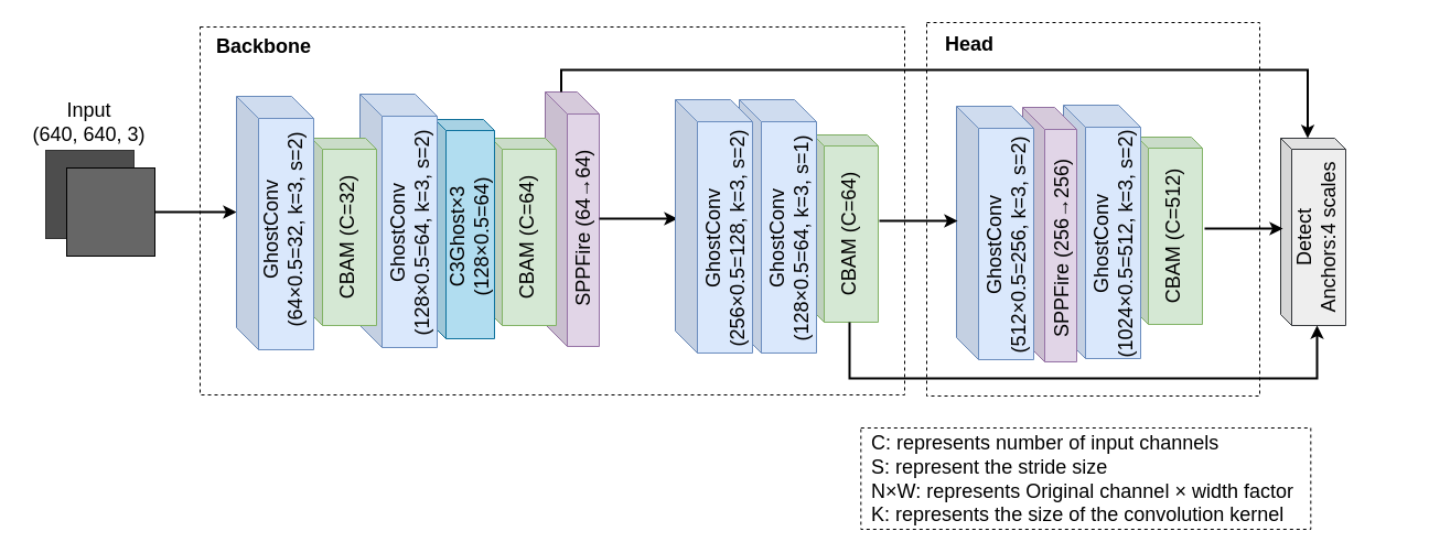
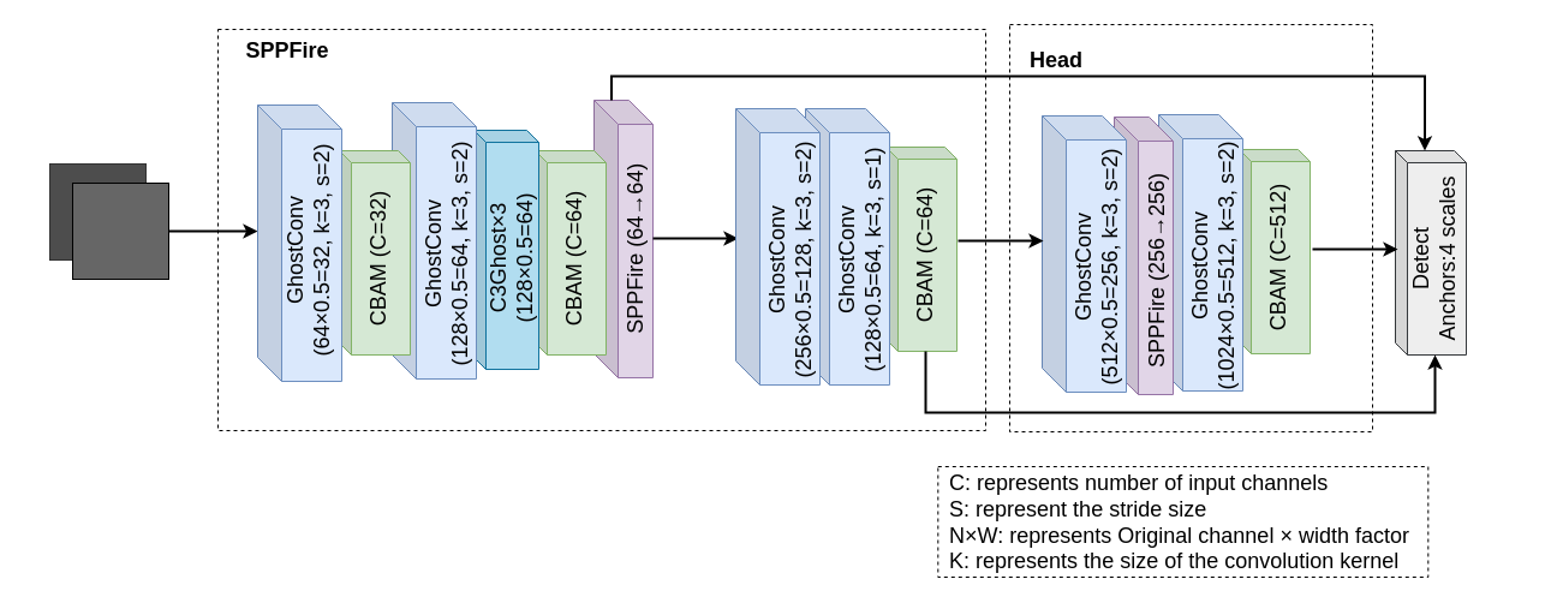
  <mxCell id="0" />
  <mxCell id="1" parent="0" />
  <mxCell id="2" value="" style="group;movable=0;resizable=0;rotatable=0;deletable=0;editable=0;locked=1;connectable=0;" parent="1" vertex="1" connectable="0"><mxGeometry x="840" y="20" width="302" height="339" as="geometry" /></mxCell>
  <mxCell id="3" value="" style="rounded=0;whiteSpace=wrap;html=1;dashed=1;movable=0;resizable=0;rotatable=0;deletable=0;editable=0;locked=1;connectable=0;" parent="2" vertex="1"><mxGeometry width="302" height="339" as="geometry" /></mxCell>
- <mxCell id="4" value="&lt;font face=&quot;Arial&quot;&gt;Head&lt;/font&gt;" style="text;html=1;align=center;verticalAlign=middle;whiteSpace=wrap;rounded=0;movable=0;resizable=0;rotatable=0;deletable=0;editable=0;locked=1;connectable=0;fontStyle=1;fontSize=18;" parent="2" vertex="1"><mxGeometry x="2.626" y="4.189" width="72.405" height="30.633" as="geometry" /></mxCell>
+ <mxCell id="4" value="&lt;font face=&quot;Arial&quot;&gt;Head&lt;/font&gt;" style="text;html=1;align=center;verticalAlign=middle;whiteSpace=wrap;rounded=0;movable=0;resizable=0;rotatable=0;deletable=0;editable=0;locked=1;connectable=0;fontStyle=1;fontSize=18;" parent="2" vertex="1"><mxGeometry x="2.626" y="14.189" width="72.405" height="30.633" as="geometry" /></mxCell>
  <mxCell id="5" value="z" style="group;movable=0;resizable=0;rotatable=0;deletable=0;editable=0;locked=1;connectable=0;" parent="1" vertex="1" connectable="0"><mxGeometry x="181" y="24" width="639" height="334" as="geometry" /></mxCell>
  <mxCell id="6" value="" style="rounded=0;whiteSpace=wrap;html=1;dashed=1;movable=0;resizable=0;rotatable=0;deletable=0;editable=0;locked=1;connectable=0;" parent="5" vertex="1"><mxGeometry width="639.0" height="334" as="geometry" /></mxCell>
- <mxCell id="7" value="&lt;font face=&quot;Arial&quot;&gt;Backbone&lt;/font&gt;" style="text;html=1;align=center;verticalAlign=middle;whiteSpace=wrap;rounded=0;movable=0;resizable=0;rotatable=0;deletable=0;editable=0;locked=1;connectable=0;fontStyle=1;fontSize=18;" parent="5" vertex="1"><mxGeometry x="5.543" y="4.12" width="104.316" height="26.88" as="geometry" /></mxCell>
+ <mxCell id="7" value="&lt;font face=&quot;Arial&quot;&gt;SPPFire&lt;/font&gt;" style="text;html=1;align=center;verticalAlign=middle;whiteSpace=wrap;rounded=0;movable=0;resizable=0;rotatable=0;deletable=0;editable=0;locked=1;connectable=0;fontStyle=1;fontSize=18;" parent="5" vertex="1"><mxGeometry x="5.543" y="4.12" width="104.316" height="26.88" as="geometry" /></mxCell>
  <mxCell id="8" value="" style="group;movable=0;resizable=0;rotatable=0;deletable=0;editable=0;locked=1;connectable=0;" parent="1" vertex="1" connectable="0"><mxGeometry x="1031" y="124" width="59" height="170" as="geometry" /></mxCell>
  <mxCell id="9" value="" style="shape=cube;whiteSpace=wrap;html=1;boundedLbl=1;backgroundOutline=1;darkOpacity=0.05;darkOpacity2=0.1;size=10;fillColor=#d5e8d4;strokeColor=#82b366;movable=0;resizable=0;rotatable=0;deletable=0;editable=0;locked=1;connectable=0;" parent="8" vertex="1"><mxGeometry width="59" height="170" as="geometry" /></mxCell>
  <mxCell id="10" value="&lt;span style=&quot;font-family: Arial; font-size: 18px;&quot;&gt;CBAM (C=512)&lt;/span&gt;" style="text;html=1;align=center;verticalAlign=middle;whiteSpace=wrap;rounded=0;rotation=-90;movable=0;resizable=0;rotatable=0;deletable=0;editable=0;locked=1;connectable=0;" parent="8" vertex="1"><mxGeometry x="-47" y="65" width="160" height="50" as="geometry" /></mxCell>
  <mxCell id="11" value="" style="group;movable=0;resizable=0;rotatable=0;deletable=0;editable=0;locked=1;connectable=0;" parent="1" vertex="1" connectable="0"><mxGeometry x="964" y="95" width="71" height="231" as="geometry" /></mxCell>
  <mxCell id="12" value="" style="shape=cube;whiteSpace=wrap;html=1;boundedLbl=1;backgroundOutline=1;darkOpacity=0.05;darkOpacity2=0.1;fillColor=#dae8fc;strokeColor=#6c8ebf;movable=0;resizable=0;rotatable=0;deletable=0;editable=0;locked=1;connectable=0;" parent="11" vertex="1"><mxGeometry width="70" height="230" as="geometry" /></mxCell>
  <mxCell id="13" value="&lt;span style=&quot;font-family: Arial; font-size: 18px;&quot;&gt;GhostConv&lt;/span&gt;&lt;br style=&quot;padding: 0px; margin: 0px; font-family: Arial; font-size: 18px;&quot;&gt;&lt;span style=&quot;font-family: Arial; font-size: 18px;&quot;&gt;(1024×0.5=512, k=3, s=2)&lt;/span&gt;" style="text;html=1;align=center;verticalAlign=middle;whiteSpace=wrap;rounded=0;rotation=-90;movable=0;resizable=0;rotatable=0;deletable=0;editable=0;locked=1;connectable=0;" parent="11" vertex="1"><mxGeometry x="-59" y="101" width="210" height="50" as="geometry" /></mxCell>
  <mxCell id="14" value="" style="group;movable=0;resizable=0;rotatable=0;deletable=0;editable=0;locked=1;connectable=0;" parent="1" vertex="1" connectable="0"><mxGeometry x="737" y="122" width="63" height="185" as="geometry" /></mxCell>
  <mxCell id="15" value="" style="shape=cube;whiteSpace=wrap;html=1;boundedLbl=1;backgroundOutline=1;darkOpacity=0.05;darkOpacity2=0.1;size=10;fillColor=#d5e8d4;strokeColor=#82b366;movable=0;resizable=0;rotatable=0;deletable=0;editable=0;locked=1;connectable=0;" parent="14" vertex="1"><mxGeometry width="59" height="170" as="geometry" /></mxCell>
  <mxCell id="16" value="&lt;span style=&quot;font-family: Arial; font-size: 18px;&quot;&gt;CBAM (C=64)&lt;/span&gt;" style="text;html=1;align=center;verticalAlign=middle;whiteSpace=wrap;rounded=0;rotation=-90;movable=0;resizable=0;rotatable=0;deletable=0;editable=0;locked=1;connectable=0;" parent="14" vertex="1"><mxGeometry x="-47" y="65" width="160" height="50" as="geometry" /></mxCell>
  <mxCell id="17" value="" style="group;movable=0;resizable=0;rotatable=0;deletable=0;editable=0;locked=1;connectable=0;" parent="1" vertex="1" connectable="0"><mxGeometry x="927" y="97" width="49" height="232" as="geometry" /></mxCell>
  <mxCell id="18" value="" style="shape=cube;whiteSpace=wrap;html=1;boundedLbl=1;backgroundOutline=1;darkOpacity=0.05;darkOpacity2=0.1;movable=0;resizable=0;rotatable=0;deletable=0;editable=0;locked=1;connectable=0;fillColor=#e1d5e7;strokeColor=#9673a6;" parent="17" vertex="1"><mxGeometry width="49" height="231" as="geometry" /></mxCell>
  <mxCell id="19" value="&lt;span style=&quot;font-family: Arial; font-size: 18px;&quot;&gt;SPPFire (256→256)&lt;/span&gt;" style="text;html=1;align=center;verticalAlign=middle;whiteSpace=wrap;rounded=0;rotation=-90;movable=0;resizable=0;rotatable=0;deletable=0;editable=0;locked=1;connectable=0;" parent="17" vertex="1"><mxGeometry x="-68" y="115" width="208" height="26" as="geometry" /></mxCell>
  <mxCell id="20" value="" style="group;movable=0;resizable=0;rotatable=0;deletable=0;editable=0;locked=1;connectable=0;" parent="1" vertex="1" connectable="0"><mxGeometry x="670" y="90" width="71" height="231" as="geometry" /></mxCell>
  <mxCell id="21" value="" style="shape=cube;whiteSpace=wrap;html=1;boundedLbl=1;backgroundOutline=1;darkOpacity=0.05;darkOpacity2=0.1;fillColor=#dae8fc;strokeColor=#6c8ebf;movable=0;resizable=0;rotatable=0;deletable=0;editable=0;locked=1;connectable=0;" parent="20" vertex="1"><mxGeometry width="70" height="230" as="geometry" /></mxCell>
  <mxCell id="22" value="&lt;span style=&quot;font-family: Arial; font-size: 18px;&quot;&gt;GhostConv&lt;/span&gt;&lt;div style=&quot;padding: 0px; margin: 0px; font-family: Arial; font-size: 18px;&quot;&gt;(128×0.5=64,&amp;nbsp;k=3, s=1)&lt;/div&gt;" style="text;html=1;align=center;verticalAlign=middle;whiteSpace=wrap;rounded=0;rotation=-90;movable=0;resizable=0;rotatable=0;deletable=0;editable=0;locked=1;connectable=0;" parent="20" vertex="1"><mxGeometry x="-59" y="101" width="210" height="50" as="geometry" /></mxCell>
  <mxCell id="23" value="" style="group;movable=0;resizable=0;rotatable=0;deletable=0;editable=0;locked=1;connectable=0;" parent="1" vertex="1" connectable="0"><mxGeometry x="867" y="96" width="83" height="236" as="geometry" /></mxCell>
  <mxCell id="24" value="" style="shape=cube;whiteSpace=wrap;html=1;boundedLbl=1;backgroundOutline=1;darkOpacity=0.05;darkOpacity2=0.1;fillColor=#dae8fc;strokeColor=#6c8ebf;movable=0;resizable=0;rotatable=0;deletable=0;editable=0;locked=1;connectable=0;" parent="23" vertex="1"><mxGeometry width="70" height="230" as="geometry" /></mxCell>
  <mxCell id="25" value="&lt;span style=&quot;font-family: Arial; font-size: 18px;&quot;&gt;GhostConv&lt;/span&gt;&lt;br style=&quot;padding: 0px; margin: 0px; font-family: Arial; font-size: 18px;&quot;&gt;&lt;span style=&quot;font-family: Arial; font-size: 18px;&quot;&gt;(512×0.5=256, k=3, s=2)&lt;/span&gt;" style="text;html=1;align=center;verticalAlign=middle;whiteSpace=wrap;rounded=0;rotation=-90;movable=0;resizable=0;rotatable=0;deletable=0;editable=0;locked=1;connectable=0;" parent="23" vertex="1"><mxGeometry x="-59" y="101" width="210" height="50" as="geometry" /></mxCell>
  <mxCell id="26" value="" style="group;movable=0;resizable=0;rotatable=0;deletable=0;editable=0;locked=1;connectable=0;" parent="1" vertex="1" connectable="0"><mxGeometry x="499" y="83" width="49" height="231" as="geometry" /></mxCell>
  <mxCell id="27" value="" style="shape=cube;whiteSpace=wrap;html=1;boundedLbl=1;backgroundOutline=1;darkOpacity=0.05;darkOpacity2=0.1;movable=0;resizable=0;rotatable=0;deletable=0;editable=0;locked=1;connectable=0;fillColor=#e1d5e7;strokeColor=#9673a6;" parent="26" vertex="1"><mxGeometry x="-5" width="49" height="231" as="geometry" /></mxCell>
  <mxCell id="28" value="&lt;span style=&quot;font-family: Arial; font-size: 18px;&quot;&gt;SPPFire (64→64)&lt;/span&gt;" style="text;html=1;align=center;verticalAlign=middle;whiteSpace=wrap;rounded=0;rotation=-90;movable=0;resizable=0;rotatable=0;deletable=0;editable=0;locked=1;connectable=0;" parent="26" vertex="1"><mxGeometry x="-74.25" y="110.75" width="208" height="26.5" as="geometry" /></mxCell>
  <mxCell id="29" value="" style="group;movable=0;resizable=0;rotatable=0;deletable=0;editable=0;locked=1;connectable=0;" parent="1" vertex="1" connectable="0"><mxGeometry x="445" y="125" width="59" height="170" as="geometry" /></mxCell>
  <mxCell id="30" value="" style="shape=cube;whiteSpace=wrap;html=1;boundedLbl=1;backgroundOutline=1;darkOpacity=0.05;darkOpacity2=0.1;size=10;fillColor=#d5e8d4;strokeColor=#82b366;movable=0;resizable=0;rotatable=0;deletable=0;editable=0;locked=1;connectable=0;" parent="29" vertex="1"><mxGeometry width="59" height="170" as="geometry" /></mxCell>
  <mxCell id="31" value="&lt;span style=&quot;font-family: Arial; font-size: 18px;&quot;&gt;CBAM (C=64)&lt;/span&gt;" style="text;html=1;align=center;verticalAlign=middle;whiteSpace=wrap;rounded=0;rotation=-90;movable=0;resizable=0;rotatable=0;deletable=0;editable=0;locked=1;connectable=0;" parent="29" vertex="1"><mxGeometry x="-47" y="65" width="160" height="50" as="geometry" /></mxCell>
  <mxCell id="32" value="" style="group;movable=0;resizable=0;rotatable=0;deletable=0;editable=0;locked=1;connectable=0;" parent="1" vertex="1" connectable="0"><mxGeometry x="394" y="108" width="55.01" height="199" as="geometry" /></mxCell>
  <mxCell id="33" value="" style="shape=cube;whiteSpace=wrap;html=1;boundedLbl=1;backgroundOutline=1;darkOpacity=0.05;darkOpacity2=0.1;fillColor=#b1ddf0;size=10;strokeColor=#10739e;movable=0;resizable=0;rotatable=0;deletable=0;editable=0;locked=1;connectable=0;" parent="32" vertex="1"><mxGeometry width="54.005" height="199" as="geometry" /></mxCell>
  <mxCell id="34" value="&lt;span style=&quot;font-family: Arial; font-size: 18px;&quot;&gt;C3Ghost×3 (128×0.5=64)&lt;/span&gt;" style="text;html=1;align=center;verticalAlign=middle;whiteSpace=wrap;rounded=0;rotation=-90;movable=0;resizable=0;rotatable=0;deletable=0;editable=0;locked=1;connectable=0;" parent="32" vertex="1"><mxGeometry x="-48.624" y="81.126" width="162.015" height="50.026" as="geometry" /></mxCell>
  <mxCell id="35" value="" style="group;movable=0;resizable=0;rotatable=0;deletable=0;editable=0;locked=1;connectable=0;" parent="1" vertex="1" connectable="0"><mxGeometry x="326" y="85" width="70" height="230" as="geometry" /></mxCell>
  <mxCell id="36" value="" style="shape=cube;whiteSpace=wrap;html=1;boundedLbl=1;backgroundOutline=1;darkOpacity=0.05;darkOpacity2=0.1;fillColor=#dae8fc;strokeColor=#6c8ebf;movable=0;resizable=0;rotatable=0;deletable=0;editable=0;locked=1;connectable=0;" parent="35" vertex="1"><mxGeometry width="70" height="230" as="geometry" /></mxCell>
  <mxCell id="37" value="&lt;span style=&quot;font-family: Arial; font-size: 18px;&quot;&gt;GhostConv&lt;/span&gt;&lt;div style=&quot;padding: 0px; margin: 0px; font-family: Arial; font-size: 18px;&quot;&gt;(128×0.5=64, k=3, s=2)&lt;/div&gt;" style="text;html=1;align=center;verticalAlign=middle;whiteSpace=wrap;rounded=0;rotation=-90;movable=0;resizable=0;rotatable=0;deletable=0;editable=0;locked=1;connectable=0;" parent="35" vertex="1"><mxGeometry x="-54.5" y="101.5" width="199" height="50" as="geometry" /></mxCell>
  <mxCell id="38" value="" style="whiteSpace=wrap;html=1;aspect=fixed;fontColor=#333333;strokeColor=#333333;fillColor=#4D4D4D;movable=0;resizable=0;rotatable=0;deletable=0;editable=0;locked=1;connectable=0;" parent="1" vertex="1"><mxGeometry x="41" y="136" width="80" height="80" as="geometry" /></mxCell>
  <mxCell id="39" value="" style="whiteSpace=wrap;html=1;aspect=fixed;fillColor=#666666;movable=0;resizable=0;rotatable=0;deletable=0;editable=0;locked=1;connectable=0;" parent="1" vertex="1"><mxGeometry x="60" y="152" width="80" height="80" as="geometry" /></mxCell>
- <mxCell id="40" value="&lt;font style=&quot;font-size: 18px;&quot;&gt;Input&lt;/font&gt;&lt;div style=&quot;font-size: 18px;&quot;&gt;&lt;font style=&quot;font-size: 18px;&quot;&gt;(640, 640, 3)&lt;/font&gt;&lt;/div&gt;" style="text;html=1;align=center;verticalAlign=middle;whiteSpace=wrap;rounded=0;movable=0;resizable=0;rotatable=0;deletable=0;editable=0;locked=1;connectable=0;" parent="1" vertex="1"><mxGeometry x="20" y="86" width="121" height="50" as="geometry" /></mxCell>
  <mxCell id="41" style="rounded=0;orthogonalLoop=1;jettySize=auto;html=1;entryX=0;entryY=0;entryDx=0;entryDy=105;entryPerimeter=0;strokeWidth=2;movable=0;resizable=0;rotatable=0;deletable=0;editable=0;locked=1;connectable=0;" parent="1" source="39" target="46" edge="1"><mxGeometry relative="1" as="geometry" /></mxCell>
  <mxCell id="42" value="" style="group;movable=0;resizable=0;rotatable=0;deletable=0;editable=0;locked=1;connectable=0;" parent="1" vertex="1" connectable="0"><mxGeometry x="282" y="125" width="59" height="170" as="geometry" /></mxCell>
  <mxCell id="43" value="" style="shape=cube;whiteSpace=wrap;html=1;boundedLbl=1;backgroundOutline=1;darkOpacity=0.05;darkOpacity2=0.1;size=10;fillColor=#d5e8d4;strokeColor=#82b366;movable=0;resizable=0;rotatable=0;deletable=0;editable=0;locked=1;connectable=0;" parent="42" vertex="1"><mxGeometry width="59" height="170" as="geometry" /></mxCell>
  <mxCell id="44" value="&lt;span style=&quot;font-family: Arial; font-size: 18px;&quot;&gt;CBAM (C=32)&lt;/span&gt;" style="text;html=1;align=center;verticalAlign=middle;whiteSpace=wrap;rounded=0;rotation=-90;movable=0;resizable=0;rotatable=0;deletable=0;editable=0;locked=1;connectable=0;" parent="42" vertex="1"><mxGeometry x="-47" y="65" width="160" height="50" as="geometry" /></mxCell>
  <mxCell id="45" value="" style="group;movable=0;resizable=0;rotatable=0;deletable=0;editable=0;locked=1;connectable=0;" parent="1" vertex="1" connectable="0"><mxGeometry x="214" y="87" width="70" height="230" as="geometry" /></mxCell>
  <mxCell id="46" value="" style="shape=cube;whiteSpace=wrap;html=1;boundedLbl=1;backgroundOutline=1;darkOpacity=0.05;darkOpacity2=0.1;fillColor=#dae8fc;strokeColor=#6c8ebf;movable=0;resizable=0;rotatable=0;deletable=0;editable=0;locked=1;connectable=0;" parent="45" vertex="1"><mxGeometry width="70" height="230" as="geometry" /></mxCell>
  <mxCell id="47" value="&lt;span style=&quot;font-family: Arial; font-size: 18px;&quot;&gt;GhostConv&lt;/span&gt;&lt;br style=&quot;padding: 0px; margin: 0px; font-family: Arial; font-size: 18px;&quot;&gt;&lt;span style=&quot;font-family: Arial; font-size: 18px;&quot;&gt;(64×0.5=32, k=3, s=2)&lt;/span&gt;" style="text;html=1;align=center;verticalAlign=middle;whiteSpace=wrap;rounded=0;rotation=-90;movable=0;resizable=0;rotatable=0;deletable=0;editable=0;locked=1;connectable=0;" parent="45" vertex="1"><mxGeometry x="-50" y="96" width="186" height="50" as="geometry" /></mxCell>
  <mxCell id="48" style="rounded=0;orthogonalLoop=1;jettySize=auto;html=1;entryX=0;entryY=0;entryDx=0;entryDy=105;entryPerimeter=0;strokeWidth=2;movable=0;resizable=0;rotatable=0;deletable=0;editable=0;locked=1;connectable=0;" parent="1" edge="1"><mxGeometry relative="1" as="geometry"><mxPoint x="543" y="198" as="sourcePoint" /><mxPoint x="614" y="198" as="targetPoint" /></mxGeometry></mxCell>
  <mxCell id="49" value="" style="group;movable=0;resizable=0;rotatable=0;deletable=0;editable=0;locked=1;connectable=0;" parent="1" vertex="1" connectable="0"><mxGeometry x="612" y="90" width="71" height="231" as="geometry" /></mxCell>
  <mxCell id="50" value="" style="shape=cube;whiteSpace=wrap;html=1;boundedLbl=1;backgroundOutline=1;darkOpacity=0.05;darkOpacity2=0.1;fillColor=#dae8fc;strokeColor=#6c8ebf;movable=0;resizable=0;rotatable=0;deletable=0;editable=0;locked=1;connectable=0;" parent="49" vertex="1"><mxGeometry width="70" height="230" as="geometry" /></mxCell>
  <mxCell id="51" value="&lt;span style=&quot;font-family: Arial; font-size: 18px;&quot;&gt;GhostConv&lt;/span&gt;&lt;div style=&quot;padding: 0px; margin: 0px; font-family: Arial; font-size: 18px;&quot;&gt;(256×0.5=128,&amp;nbsp;k=3, s=2)&lt;/div&gt;" style="text;html=1;align=center;verticalAlign=middle;whiteSpace=wrap;rounded=0;rotation=-90;movable=0;resizable=0;rotatable=0;deletable=0;editable=0;locked=1;connectable=0;" parent="49" vertex="1"><mxGeometry x="-59" y="101" width="210" height="50" as="geometry" /></mxCell>
  <mxCell id="52" style="rounded=0;orthogonalLoop=1;jettySize=auto;html=1;entryX=0;entryY=0;entryDx=0;entryDy=105;entryPerimeter=0;strokeWidth=2;movable=0;resizable=0;rotatable=0;deletable=0;editable=0;locked=1;connectable=0;" parent="1" edge="1"><mxGeometry relative="1" as="geometry"><mxPoint x="797" y="200" as="sourcePoint" /><mxPoint x="868" y="200" as="targetPoint" /></mxGeometry></mxCell>
  <mxCell id="53" value="" style="group;movable=0;resizable=0;rotatable=0;deletable=0;editable=0;locked=1;connectable=0;" parent="1" vertex="1" connectable="0"><mxGeometry x="1161" y="125" width="59" height="170" as="geometry" /></mxCell>
  <mxCell id="54" value="" style="shape=cube;whiteSpace=wrap;html=1;boundedLbl=1;backgroundOutline=1;darkOpacity=0.05;darkOpacity2=0.1;size=10;fillColor=#eeeeee;strokeColor=#36393d;movable=0;resizable=0;rotatable=0;deletable=0;editable=0;locked=1;connectable=0;" parent="53" vertex="1"><mxGeometry width="59" height="170" as="geometry" /></mxCell>
  <mxCell id="55" value="&lt;span style=&quot;font-family: Arial; font-size: 18px;&quot;&gt;Detect&lt;/span&gt;&lt;br style=&quot;padding: 0px; margin: 0px; font-family: Arial; font-size: 18px;&quot;&gt;&lt;span style=&quot;font-family: Arial; font-size: 18px;&quot;&gt;Anchors:4 scales&lt;/span&gt;" style="text;html=1;align=center;verticalAlign=middle;whiteSpace=wrap;rounded=0;rotation=-90;movable=0;resizable=0;rotatable=0;deletable=0;editable=0;locked=1;connectable=0;" parent="53" vertex="1"><mxGeometry x="-47" y="65" width="160" height="50" as="geometry" /></mxCell>
  <mxCell id="56" style="rounded=0;orthogonalLoop=1;jettySize=auto;html=1;entryX=0;entryY=0;entryDx=0;entryDy=105;entryPerimeter=0;strokeWidth=2;movable=0;resizable=0;rotatable=0;deletable=0;editable=0;locked=1;connectable=0;" parent="1" edge="1"><mxGeometry relative="1" as="geometry"><mxPoint x="1092" y="207" as="sourcePoint" /><mxPoint x="1163" y="207" as="targetPoint" /></mxGeometry></mxCell>
  <mxCell id="57" style="edgeStyle=orthogonalEdgeStyle;shape=connector;rounded=0;orthogonalLoop=1;jettySize=auto;html=1;exitX=0;exitY=0;exitDx=14.5;exitDy=0;exitPerimeter=0;entryX=0;entryY=0;entryDx=24.5;entryDy=0;entryPerimeter=0;strokeColor=default;strokeWidth=2;align=center;verticalAlign=middle;fontFamily=Helvetica;fontSize=12;fontColor=default;labelBackgroundColor=default;resizable=0;endArrow=classic;movable=0;rotatable=0;deletable=0;editable=0;locked=1;connectable=0;" parent="1" source="27" target="54" edge="1"><mxGeometry relative="1" as="geometry" /></mxCell>
  <mxCell id="58" style="edgeStyle=orthogonalEdgeStyle;shape=connector;rounded=0;orthogonalLoop=1;jettySize=auto;html=1;exitX=0;exitY=0.5;exitDx=0;exitDy=0;entryX=0;entryY=0.5;entryDx=0;entryDy=0;strokeColor=default;strokeWidth=2;align=center;verticalAlign=middle;fontFamily=Helvetica;fontSize=12;fontColor=default;labelBackgroundColor=default;resizable=0;endArrow=classic;movable=0;rotatable=0;deletable=0;editable=0;locked=1;connectable=0;" parent="1" source="16" target="55" edge="1"><mxGeometry relative="1" as="geometry"><Array as="points"><mxPoint x="770" y="343" /><mxPoint x="1194" y="343" /></Array></mxGeometry></mxCell>
  <mxCell id="59" value="" style="group;movable=0;resizable=0;rotatable=0;deletable=0;editable=0;locked=1;connectable=0;" parent="1" vertex="1" connectable="0"><mxGeometry x="779" y="388" width="409.32" height="92" as="geometry" /></mxCell>
  <mxCell id="60" value="&lt;div&gt;&lt;br&gt;&lt;/div&gt;" style="rounded=0;whiteSpace=wrap;html=1;dashed=1;movable=0;resizable=0;rotatable=0;deletable=0;editable=0;locked=1;connectable=0;" parent="59" vertex="1"><mxGeometry x="1.32" width="408" height="92" as="geometry" /></mxCell>
  <mxCell id="61" value="&lt;div style=&quot;text-align: left; font-size: 18px;&quot;&gt;&lt;span style=&quot;background-color: initial;&quot;&gt;&lt;font face=&quot;Arial&quot; style=&quot;font-size: 18px;&quot;&gt;C: represents number of input channels&lt;/font&gt;&lt;/span&gt;&lt;/div&gt;&lt;div style=&quot;text-align: left; font-size: 18px;&quot;&gt;&lt;font face=&quot;Arial&quot;&gt;&lt;font style=&quot;font-size: 18px;&quot;&gt;S: represent th&lt;/font&gt;&lt;font style=&quot;font-size: 18px;&quot;&gt;e &lt;/font&gt;&lt;/font&gt;&lt;font face=&quot;Arial&quot; style=&quot;font-size: 18px;&quot;&gt;stride size&lt;/font&gt;&lt;/div&gt;&lt;div style=&quot;text-align: left;&quot;&gt;&lt;font style=&quot;font-size: 18px; background-color: transparent; color: light-dark(rgb(0, 0, 0), rgb(255, 255, 255)); text-align: center;&quot; face=&quot;Arial&quot;&gt;N&lt;/font&gt;&lt;span style=&quot;font-size: 18px; background-color: transparent; color: light-dark(rgb(0, 0, 0), rgb(255, 255, 255)); text-align: center; font-family: Arial;&quot;&gt;×W&lt;/span&gt;&lt;span style=&quot;font-size: 18px; background-color: transparent; color: light-dark(rgb(0, 0, 0), rgb(255, 255, 255)); text-align: center; font-family: Arial;&quot;&gt;: represents&amp;nbsp;&lt;/span&gt;&lt;span style=&quot;background-color: transparent; text-align: center; font-size: 18px;&quot;&gt;&lt;font face=&quot;Arial&quot;&gt;Original channel × width factor&lt;/font&gt;&lt;/span&gt;&lt;/div&gt;&lt;div style=&quot;text-align: left;&quot;&gt;&lt;font style=&quot;font-family: Arial; font-size: 18px; background-color: transparent; color: light-dark(rgb(0, 0, 0), rgb(255, 255, 255)); text-align: center;&quot;&gt;K: represents the size of the convolution kerne&lt;/font&gt;&lt;font style=&quot;font-family: Arial; font-size: 18px; background-color: transparent; color: light-dark(rgb(0, 0, 0), rgb(255, 255, 255)); text-align: center;&quot;&gt;l&lt;/font&gt;&lt;/div&gt;" style="text;html=1;align=center;verticalAlign=middle;whiteSpace=wrap;rounded=0;movable=0;resizable=0;rotatable=0;deletable=0;editable=0;locked=1;connectable=0;" parent="59" vertex="1"><mxGeometry y="2.79" width="405.32" height="87.53" as="geometry" /></mxCell>
